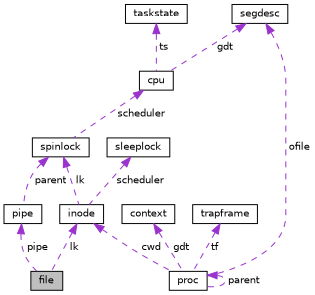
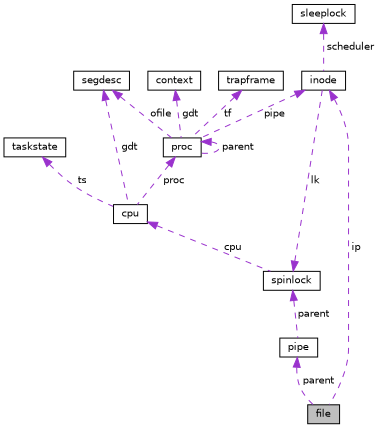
  digraph {
    node [color=black fillcolor=white fontname=Helvetica fontsize=10 shape=record style=filled]
    edge [color=darkorchid3 dir=back fontname=Helvetica fontsize=10 labelfontname=Helvetica labelfontsize=10 style=dashed]
    n1 [fillcolor=grey75 fontcolor=black height=0.2 label=file width=0.4]
    n2 [height=0.2 label=proc width=0.4]
    n3 [height=0.2 label=cpu width=0.4]
    n4 [height=0.2 label=inode width=0.4]
    n5 [height=0.2 label=sleeplock width=0.4]
    n6 [height=0.2 label=spinlock width=0.4]
    n7 [height=0.2 label=pipe width=0.4]
    n8 [height=0.2 label=segdesc width=0.4]
    n9 [height=0.2 label=context width=0.4]
    n10 [height=0.2 label=trapframe width=0.4]
    n11 [height=0.2 label=taskstate width=0.4]
    n2 -> n2 [label=" parent"]
-   n3 -> n6 [label=" scheduler"]
-   n4 -> n1 [label=" lk"]
-   n4 -> n2 [label=" cwd"]
+   n2 -> n3 [label=" proc"]
+   n3 -> n6 [label=" cpu"]
+   n4 -> n1 [label=" ip"]
+   n4 -> n2 [label=" pipe"]
    n5 -> n4 [label=" scheduler"]
    n6 -> n4 [label=" lk"]
    n6 -> n7 [label=" parent"]
-   n7 -> n1 [label=" pipe"]
+   n7 -> n1 [label=" parent"]
    n8 -> n2 [label=" ofile"]
    n8 -> n3 [label=" gdt"]
    n9 -> n2 [label=" gdt"]
    n10 -> n2 [label=" tf"]
    n11 -> n3 [label=" ts"]
  }
